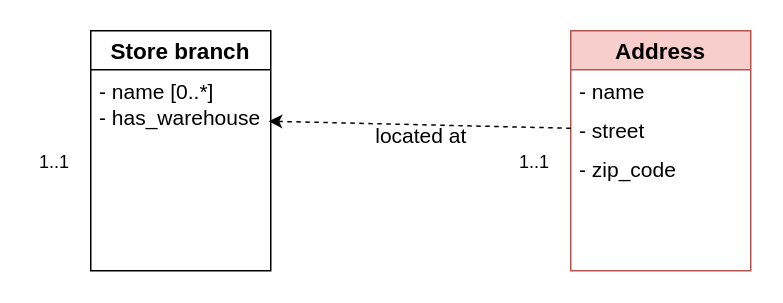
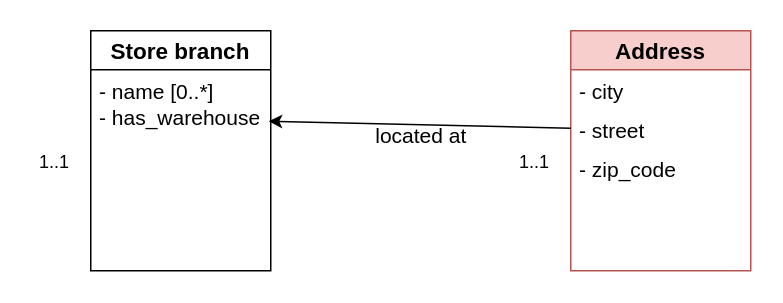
  <mxCell id="0" />
  <mxCell id="1" parent="0" />
  <mxCell id="2" value="&lt;b&gt;&lt;font style=&quot;font-size: 15px;&quot;&gt;Store branch&lt;/font&gt;&lt;/b&gt;" style="swimlane;fontStyle=0;childLayout=stackLayout;horizontal=1;startSize=26;horizontalStack=0;resizeParent=1;resizeParentMax=0;resizeLast=0;collapsible=1;marginBottom=0;whiteSpace=wrap;html=1;" vertex="1" parent="1"><mxGeometry x="60" y="20" width="120" height="160" as="geometry" /></mxCell>
  <mxCell id="3" value="- name [0..*]&lt;br&gt;- has_warehouse" style="text;strokeColor=none;fillColor=none;align=left;verticalAlign=top;spacingLeft=4;spacingRight=4;overflow=hidden;rotatable=0;points=[[0,0.5],[1,0.5]];portConstraint=eastwest;whiteSpace=wrap;html=1;fontSize=14;" vertex="1" parent="2"><mxGeometry y="26" width="120" height="134" as="geometry" /></mxCell>
  <mxCell id="4" value="&lt;b&gt;&lt;font style=&quot;font-size: 15px;&quot;&gt;Address&lt;/font&gt;&lt;/b&gt;" style="swimlane;fontStyle=0;childLayout=stackLayout;horizontal=1;startSize=26;fillColor=#f8cecc;horizontalStack=0;resizeParent=1;resizeParentMax=0;resizeLast=0;collapsible=1;marginBottom=0;whiteSpace=wrap;html=1;strokeColor=#b85450;" vertex="1" parent="1"><mxGeometry x="380" y="20" width="120" height="160" as="geometry" /></mxCell>
- <mxCell id="5" value="- name" style="text;strokeColor=none;fillColor=none;align=left;verticalAlign=top;spacingLeft=4;spacingRight=4;overflow=hidden;rotatable=0;points=[[0,0.5],[1,0.5]];portConstraint=eastwest;whiteSpace=wrap;html=1;fontSize=14;" vertex="1" parent="4"><mxGeometry y="26" width="120" height="26" as="geometry" /></mxCell>
+ <mxCell id="5" value="- city" style="text;strokeColor=none;fillColor=none;align=left;verticalAlign=top;spacingLeft=4;spacingRight=4;overflow=hidden;rotatable=0;points=[[0,0.5],[1,0.5]];portConstraint=eastwest;whiteSpace=wrap;html=1;fontSize=14;" vertex="1" parent="4"><mxGeometry y="26" width="120" height="26" as="geometry" /></mxCell>
  <mxCell id="6" value="- street" style="text;strokeColor=none;fillColor=none;align=left;verticalAlign=top;spacingLeft=4;spacingRight=4;overflow=hidden;rotatable=0;points=[[0,0.5],[1,0.5]];portConstraint=eastwest;whiteSpace=wrap;html=1;fontSize=14;" vertex="1" parent="4"><mxGeometry y="52" width="120" height="26" as="geometry" /></mxCell>
  <mxCell id="7" value="- zip_code" style="text;strokeColor=none;fillColor=none;align=left;verticalAlign=top;spacingLeft=4;spacingRight=4;overflow=hidden;rotatable=0;points=[[0,0.5],[1,0.5]];portConstraint=eastwest;whiteSpace=wrap;html=1;fontSize=14;" vertex="1" parent="4"><mxGeometry y="78" width="120" height="82" as="geometry" /></mxCell>
  <mxCell id="8" value="located at" style="text;align=center;fontStyle=0;verticalAlign=middle;spacingLeft=3;spacingRight=3;strokeColor=none;rotatable=0;points=[[0,0.5],[1,0.5]];portConstraint=eastwest;html=1;fontSize=14;" vertex="1" parent="1"><mxGeometry x="240" y="77" width="80" height="26" as="geometry" /></mxCell>
  <mxCell id="9" value="1..1" style="text;strokeColor=none;fillColor=none;align=left;verticalAlign=top;spacingLeft=4;spacingRight=4;overflow=hidden;rotatable=0;points=[[0,0.5],[1,0.5]];portConstraint=eastwest;whiteSpace=wrap;html=1;" vertex="1" parent="1"><mxGeometry x="340" y="94" width="40" height="26" as="geometry" /></mxCell>
  <mxCell id="10" value="1..1" style="text;strokeColor=none;fillColor=none;align=left;verticalAlign=top;spacingLeft=4;spacingRight=4;overflow=hidden;rotatable=0;points=[[0,0.5],[1,0.5]];portConstraint=eastwest;whiteSpace=wrap;html=1;" vertex="1" parent="1"><mxGeometry x="20" y="94" width="40" height="26" as="geometry" /></mxCell>
- <mxCell id="11" value="" style="endArrow=classic;html=1;rounded=0;entryX=0.989;entryY=0.256;entryDx=0;entryDy=0;entryPerimeter=0;strokeColor=default;exitX=0;exitY=0.5;exitDx=0;exitDy=0;dashed=1;" edge="1" parent="1" source="6" target="3"><mxGeometry width="50" height="50" relative="1" as="geometry"><mxPoint x="314" y="-7" as="sourcePoint" /><mxPoint x="442" y="3" as="targetPoint" /></mxGeometry></mxCell>
+ <mxCell id="11" value="" style="endArrow=classic;html=1;rounded=0;entryX=0.989;entryY=0.256;entryDx=0;entryDy=0;entryPerimeter=0;strokeColor=default;exitX=0;exitY=0.5;exitDx=0;exitDy=0;" edge="1" parent="1" source="6" target="3"><mxGeometry width="50" height="50" relative="1" as="geometry"><mxPoint x="314" y="-7" as="sourcePoint" /><mxPoint x="442" y="3" as="targetPoint" /></mxGeometry></mxCell>
